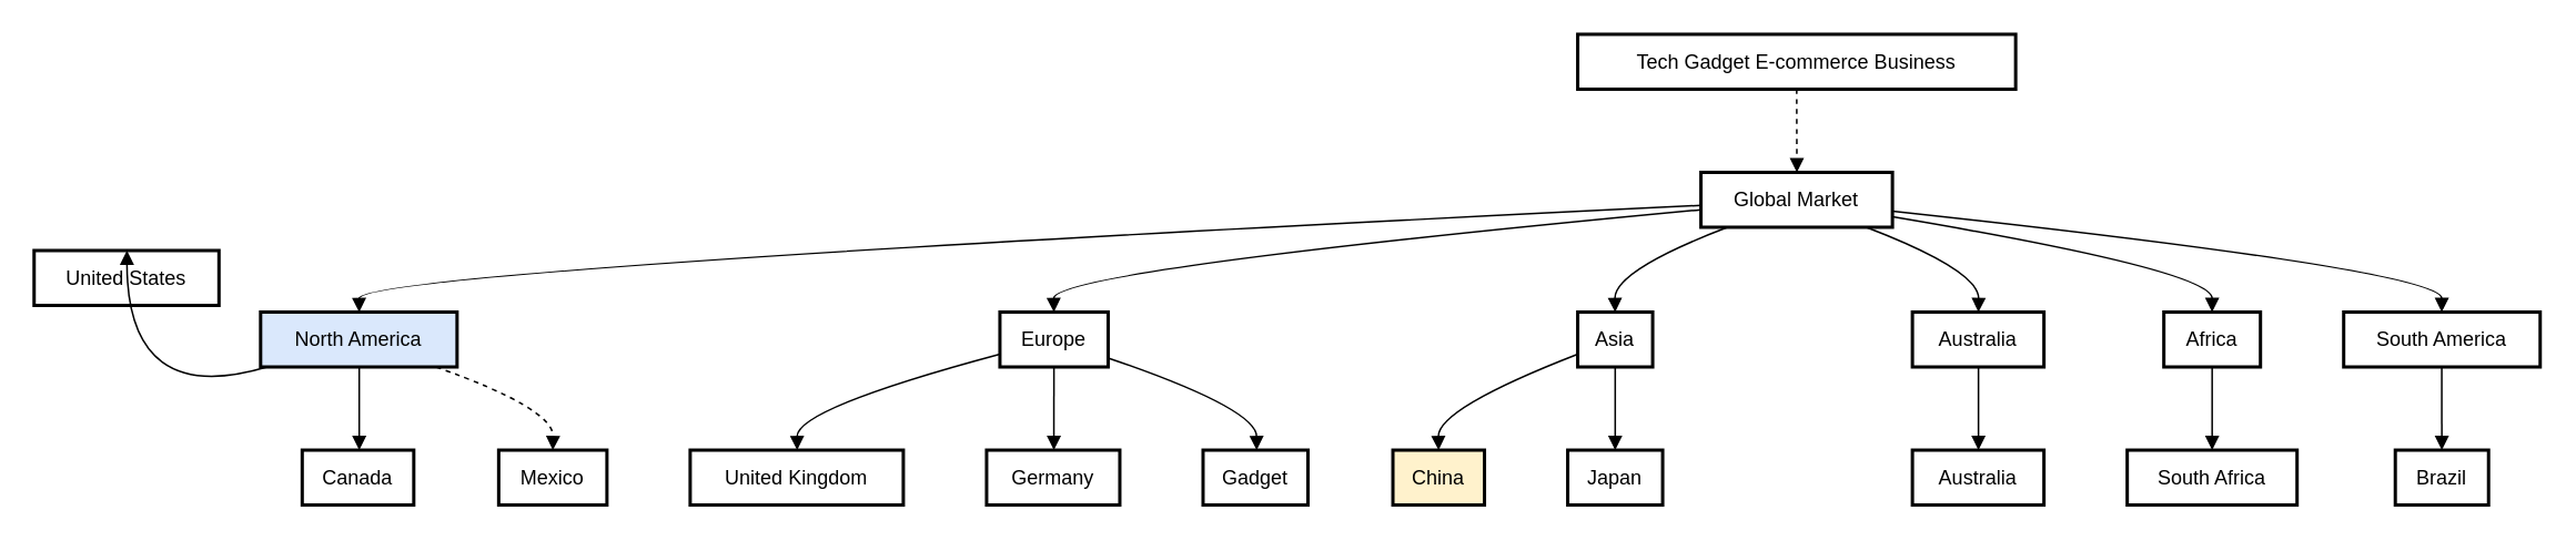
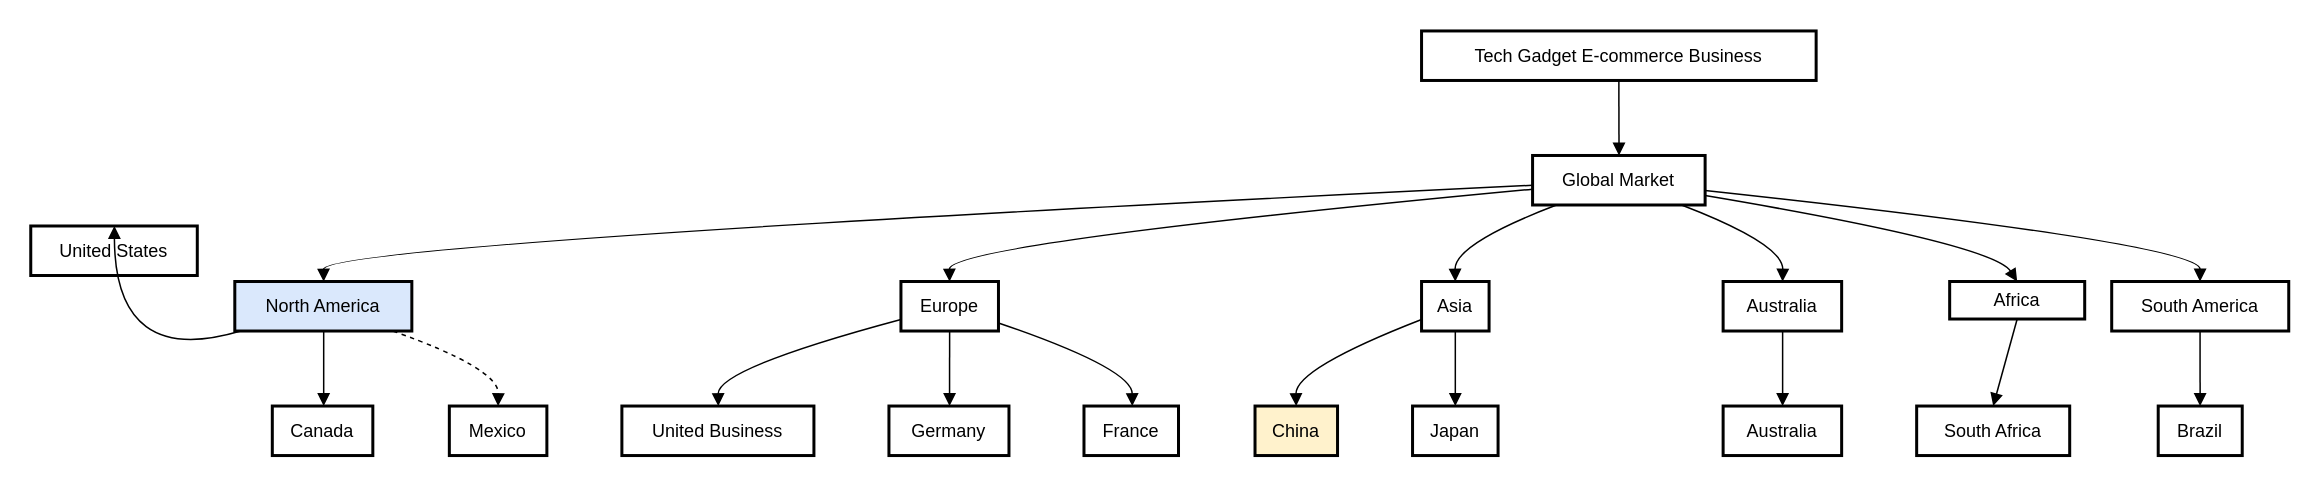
  <mxCell id="0" />
  <mxCell id="1" parent="0" />
  <mxCell id="2" value="Tech Gadget E-commerce Business" style="whiteSpace=wrap;strokeWidth=2;" vertex="1" parent="1"><mxGeometry x="947" y="20" width="263" height="33" as="geometry" /></mxCell>
  <mxCell id="3" value="Global Market" style="whiteSpace=wrap;strokeWidth=2;" vertex="1" parent="1"><mxGeometry x="1021" y="103" width="115" height="33" as="geometry" /></mxCell>
  <mxCell id="4" value="North America" style="whiteSpace=wrap;strokeWidth=2;fillColor=#dae8fc;" vertex="1" parent="1"><mxGeometry x="156" y="187" width="118" height="33" as="geometry" /></mxCell>
  <mxCell id="5" value="Europe" style="whiteSpace=wrap;strokeWidth=2;" vertex="1" parent="1"><mxGeometry x="600" y="187" width="65" height="33" as="geometry" /></mxCell>
  <mxCell id="6" value="Asia" style="whiteSpace=wrap;strokeWidth=2;" vertex="1" parent="1"><mxGeometry x="947" y="187" width="45" height="33" as="geometry" /></mxCell>
  <mxCell id="7" value="Australia" style="whiteSpace=wrap;strokeWidth=2;" vertex="1" parent="1"><mxGeometry x="1148" y="187" width="79" height="33" as="geometry" /></mxCell>
- <mxCell id="8" value="Africa" style="whiteSpace=wrap;strokeWidth=2;" vertex="1" parent="1"><mxGeometry x="1299" y="187" width="58" height="33" as="geometry" /></mxCell>
+ <mxCell id="8" value="Africa" style="whiteSpace=wrap;strokeWidth=2;" vertex="1" parent="1"><mxGeometry x="1299" y="187" width="90" height="25" as="geometry" /></mxCell>
  <mxCell id="9" value="South America" style="whiteSpace=wrap;strokeWidth=2;" vertex="1" parent="1"><mxGeometry x="1407" y="187" width="118" height="33" as="geometry" /></mxCell>
  <mxCell id="10" value="United States" style="whiteSpace=wrap;strokeWidth=2;" vertex="1" parent="1"><mxGeometry x="20" y="150" width="111" height="33" as="geometry" /></mxCell>
  <mxCell id="11" value="Canada" style="whiteSpace=wrap;strokeWidth=2;" vertex="1" parent="1"><mxGeometry x="181" y="270" width="67" height="33" as="geometry" /></mxCell>
  <mxCell id="12" value="Mexico" style="whiteSpace=wrap;strokeWidth=2;" vertex="1" parent="1"><mxGeometry x="299" y="270" width="65" height="33" as="geometry" /></mxCell>
- <mxCell id="13" value="United Kingdom" style="whiteSpace=wrap;strokeWidth=2;" vertex="1" parent="1"><mxGeometry x="414" y="270" width="128" height="33" as="geometry" /></mxCell>
+ <mxCell id="13" value="United Business" style="whiteSpace=wrap;strokeWidth=2;" vertex="1" parent="1"><mxGeometry x="414" y="270" width="128" height="33" as="geometry" /></mxCell>
  <mxCell id="14" value="Germany" style="whiteSpace=wrap;strokeWidth=2;" vertex="1" parent="1"><mxGeometry x="592" y="270" width="80" height="33" as="geometry" /></mxCell>
- <mxCell id="15" value="Gadget" style="whiteSpace=wrap;strokeWidth=2;" vertex="1" parent="1"><mxGeometry x="722" y="270" width="63" height="33" as="geometry" /></mxCell>
+ <mxCell id="15" value="France" style="whiteSpace=wrap;strokeWidth=2;" vertex="1" parent="1"><mxGeometry x="722" y="270" width="63" height="33" as="geometry" /></mxCell>
  <mxCell id="16" value="China" style="whiteSpace=wrap;strokeWidth=2;fillColor=#fff2cc;" vertex="1" parent="1"><mxGeometry x="836" y="270" width="55" height="33" as="geometry" /></mxCell>
  <mxCell id="17" value="Japan" style="whiteSpace=wrap;strokeWidth=2;" vertex="1" parent="1"><mxGeometry x="941" y="270" width="57" height="33" as="geometry" /></mxCell>
  <mxCell id="18" value="Australia" style="whiteSpace=wrap;strokeWidth=2;" vertex="1" parent="1"><mxGeometry x="1148" y="270" width="79" height="33" as="geometry" /></mxCell>
  <mxCell id="19" value="South Africa" style="whiteSpace=wrap;strokeWidth=2;" vertex="1" parent="1"><mxGeometry x="1277" y="270" width="102" height="33" as="geometry" /></mxCell>
  <mxCell id="20" value="Brazil" style="whiteSpace=wrap;strokeWidth=2;" vertex="1" parent="1"><mxGeometry x="1438" y="270" width="56" height="33" as="geometry" /></mxCell>
- <mxCell id="21" value="" style="curved=1;startArrow=none;endArrow=block;exitX=0.5;exitY=1.012;entryX=0.501;entryY=0.012;rounded=0;dashed=1;" edge="1" parent="1" source="2" target="3"><mxGeometry relative="1" as="geometry"><Array as="points" /></mxGeometry></mxCell>
+ <mxCell id="21" value="" style="curved=1;startArrow=none;endArrow=block;exitX=0.5;exitY=1.012;entryX=0.501;entryY=0.012;rounded=0;" edge="1" parent="1" source="2" target="3"><mxGeometry relative="1" as="geometry"><Array as="points" /></mxGeometry></mxCell>
  <mxCell id="22" value="" style="curved=1;startArrow=none;endArrow=block;exitX=0.0;exitY=0.602;entryX=0.502;entryY=-0.006;rounded=0;" edge="1" parent="1" source="3" target="4"><mxGeometry relative="1" as="geometry"><Array as="points"><mxPoint x="215" y="162" /></Array></mxGeometry></mxCell>
  <mxCell id="23" value="" style="curved=1;startArrow=none;endArrow=block;exitX=0.0;exitY=0.681;entryX=0.499;entryY=-0.006;rounded=0;" edge="1" parent="1" source="3" target="5"><mxGeometry relative="1" as="geometry"><Array as="points"><mxPoint x="632" y="162" /></Array></mxGeometry></mxCell>
  <mxCell id="24" value="" style="curved=1;startArrow=none;endArrow=block;exitX=0.121;exitY=1.024;entryX=0.5;entryY=-0.006;rounded=0;" edge="1" parent="1" source="3" target="6"><mxGeometry relative="1" as="geometry"><Array as="points"><mxPoint x="969" y="162" /></Array></mxGeometry></mxCell>
  <mxCell id="25" value="" style="curved=1;startArrow=none;endArrow=block;exitX=0.881;exitY=1.024;entryX=0.502;entryY=-0.006;rounded=0;" edge="1" parent="1" source="3" target="7"><mxGeometry relative="1" as="geometry"><Array as="points"><mxPoint x="1188" y="162" /></Array></mxGeometry></mxCell>
  <mxCell id="26" value="" style="curved=1;startArrow=none;endArrow=block;exitX=1.001;exitY=0.81;entryX=0.5;entryY=-0.006;rounded=0;" edge="1" parent="1" source="3" target="8"><mxGeometry relative="1" as="geometry"><Array as="points"><mxPoint x="1328" y="162" /></Array></mxGeometry></mxCell>
  <mxCell id="27" value="" style="curved=1;startArrow=none;endArrow=block;exitX=1.001;exitY=0.706;entryX=0.499;entryY=-0.006;rounded=0;" edge="1" parent="1" source="3" target="9"><mxGeometry relative="1" as="geometry"><Array as="points"><mxPoint x="1466" y="162" /></Array></mxGeometry></mxCell>
  <mxCell id="28" value="" style="curved=1;startArrow=none;endArrow=block;exitX=0.028;exitY=1.006;entryX=0.502;entryY=0.006;rounded=0;" edge="1" parent="1" source="4" target="10"><mxGeometry relative="1" as="geometry"><Array as="points"><mxPoint x="76" y="245" /></Array></mxGeometry></mxCell>
  <mxCell id="29" value="" style="curved=1;startArrow=none;endArrow=block;exitX=0.502;exitY=1.006;entryX=0.511;entryY=0.006;rounded=0;" edge="1" parent="1" source="4" target="11"><mxGeometry relative="1" as="geometry"><Array as="points" /></mxGeometry></mxCell>
  <mxCell id="30" value="" style="curved=1;startArrow=none;endArrow=block;exitX=0.897;exitY=1.006;entryX=0.5;entryY=0.006;rounded=0;dashed=1;" edge="1" parent="1" source="4" target="12"><mxGeometry relative="1" as="geometry"><Array as="points"><mxPoint x="332" y="245" /></Array></mxGeometry></mxCell>
  <mxCell id="31" value="" style="curved=1;startArrow=none;endArrow=block;exitX=0.0;exitY=0.766;entryX=0.502;entryY=0.006;rounded=0;" edge="1" parent="1" source="5" target="13"><mxGeometry relative="1" as="geometry"><Array as="points"><mxPoint x="478" y="245" /></Array></mxGeometry></mxCell>
  <mxCell id="32" value="" style="curved=1;startArrow=none;endArrow=block;exitX=0.499;exitY=1.006;entryX=0.505;entryY=0.006;rounded=0;" edge="1" parent="1" source="5" target="14"><mxGeometry relative="1" as="geometry"><Array as="points" /></mxGeometry></mxCell>
  <mxCell id="33" value="" style="curved=1;startArrow=none;endArrow=block;exitX=0.998;exitY=0.836;entryX=0.511;entryY=0.006;rounded=0;" edge="1" parent="1" source="5" target="15"><mxGeometry relative="1" as="geometry"><Array as="points"><mxPoint x="754" y="245" /></Array></mxGeometry></mxCell>
  <mxCell id="34" value="" style="curved=1;startArrow=none;endArrow=block;exitX=0.003;exitY=0.766;entryX=0.499;entryY=0.006;rounded=0;" edge="1" parent="1" source="6" target="16"><mxGeometry relative="1" as="geometry"><Array as="points"><mxPoint x="863" y="245" /></Array></mxGeometry></mxCell>
  <mxCell id="35" value="" style="curved=1;startArrow=none;endArrow=block;exitX=0.5;exitY=1.006;entryX=0.5;entryY=0.006;rounded=0;" edge="1" parent="1" source="6" target="17"><mxGeometry relative="1" as="geometry"><Array as="points" /></mxGeometry></mxCell>
  <mxCell id="36" value="" style="curved=1;startArrow=none;endArrow=block;exitX=0.502;exitY=1.006;entryX=0.502;entryY=0.006;rounded=0;" edge="1" parent="1" source="7" target="18"><mxGeometry relative="1" as="geometry"><Array as="points" /></mxGeometry></mxCell>
  <mxCell id="37" value="" style="curved=1;startArrow=none;endArrow=block;exitX=0.5;exitY=1.006;entryX=0.5;entryY=0.006;rounded=0;" edge="1" parent="1" source="8" target="19"><mxGeometry relative="1" as="geometry"><Array as="points" /></mxGeometry></mxCell>
  <mxCell id="38" value="" style="curved=1;startArrow=none;endArrow=block;exitX=0.499;exitY=1.006;entryX=0.499;entryY=0.006;rounded=0;" edge="1" parent="1" source="9" target="20"><mxGeometry relative="1" as="geometry"><Array as="points" /></mxGeometry></mxCell>
